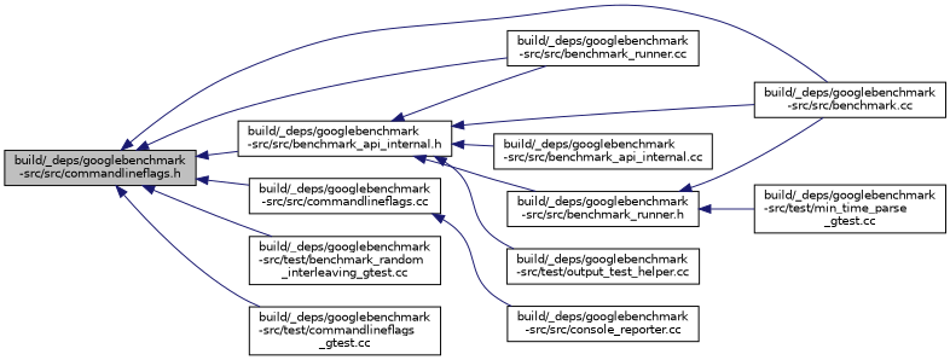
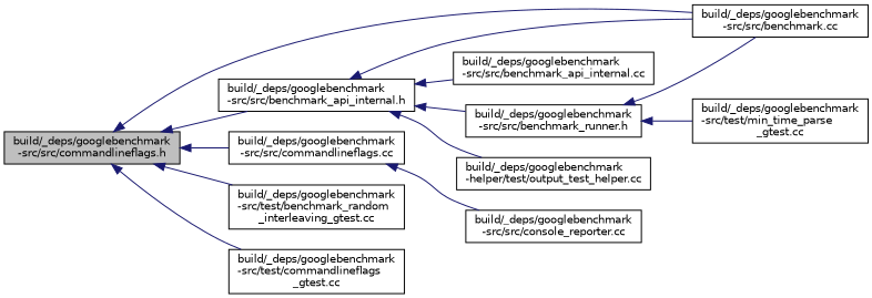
  digraph {
    rankdir=LR
    node [color=black fillcolor=white fontname=Helvetica fontsize=10 shape=record style=filled]
    edge [color=midnightblue dir=back fontname=Helvetica fontsize=10 labelfontname=Helvetica labelfontsize=10 style=solid]
    n1 [fillcolor=grey75 fontcolor=black height=0.2 label="build/_deps/googlebenchmark\l-src/src/commandlineflags.h" width=0.4]
    n2 [height=0.2 label="build/_deps/googlebenchmark\l-src/src/benchmark.cc" width=0.4]
    n3 [height=0.2 label="build/_deps/googlebenchmark\l-src/src/benchmark_api_internal.h" width=0.4]
-   n4 [height=0.2 label="build/_deps/googlebenchmark\l-src/src/benchmark_runner.cc" width=0.4]
    n5 [height=0.2 label="build/_deps/googlebenchmark\l-src/src/commandlineflags.cc" width=0.4]
    n6 [height=0.2 label="build/_deps/googlebenchmark\l-src/test/benchmark_random\l_interleaving_gtest.cc" width=0.4]
    n7 [height=0.2 label="build/_deps/googlebenchmark\l-src/test/commandlineflags\l_gtest.cc" width=0.4]
    n8 [height=0.2 label="build/_deps/googlebenchmark\l-src/src/benchmark_api_internal.cc" width=0.4]
    n9 [height=0.2 label="build/_deps/googlebenchmark\l-src/src/benchmark_runner.h" width=0.4]
-   n10 [height=0.2 label="build/_deps/googlebenchmark\l-src/test/output_test_helper.cc" width=0.4]
+   n10 [height=0.2 label="build/_deps/googlebenchmark\l-helper/test/output_test_helper.cc" width=0.4]
    n11 [height=0.2 label="build/_deps/googlebenchmark\l-src/src/console_reporter.cc" width=0.4]
    n12 [height=0.2 label="build/_deps/googlebenchmark\l-src/test/min_time_parse\l_gtest.cc" width=0.4]
    n1 -> n2
    n1 -> n3
-   n1 -> n4
    n1 -> n5
    n1 -> n6
    n1 -> n7
    n3 -> n2
-   n3 -> n4
    n3 -> n8
    n3 -> n9
    n3 -> n10
    n5 -> n11
    n9 -> n2
    n9 -> n12
  }
